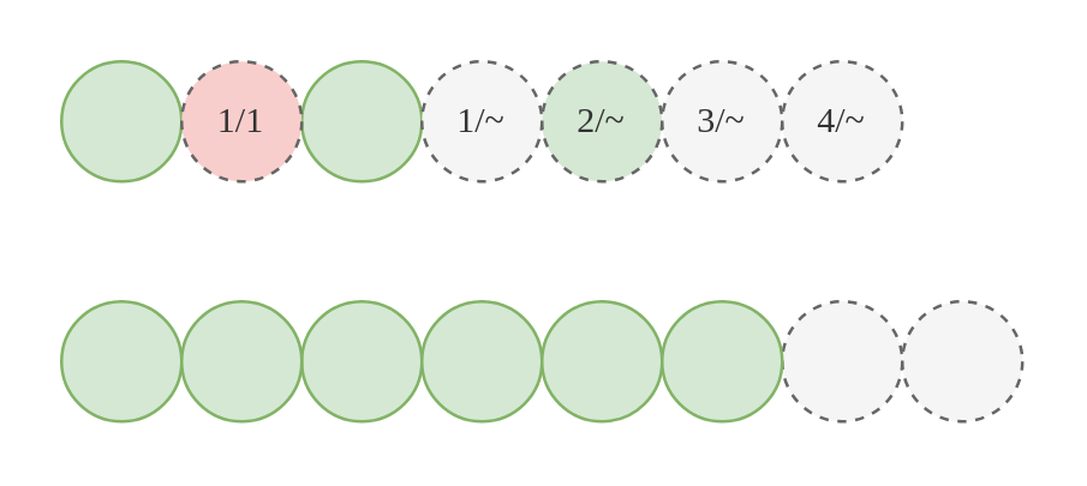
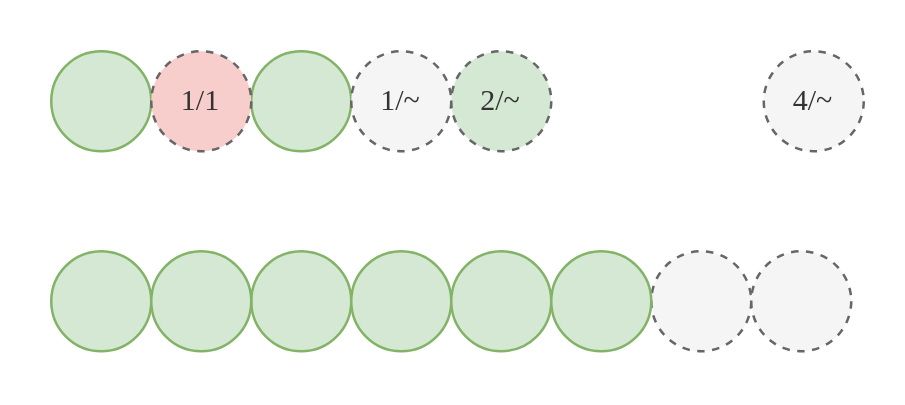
  <mxCell id="0" />
  <mxCell id="1" parent="0" />
  <mxCell id="2" value="" style="ellipse;whiteSpace=wrap;html=1;fillColor=#d5e8d4;strokeColor=#82b366;fontFamily=Lucida Console;" parent="1" vertex="1"><mxGeometry x="100" width="40" height="40" as="geometry" y="20" /></mxCell>
  <mxCell id="3" value="1/~" style="ellipse;whiteSpace=wrap;html=1;fillColor=#f5f5f5;fontColor=#333333;strokeColor=#666666;dashed=1;fontFamily=Lucida Console;" parent="1" vertex="1"><mxGeometry x="140" width="40" height="40" as="geometry" y="20" /></mxCell>
  <mxCell id="4" value="" style="ellipse;whiteSpace=wrap;html=1;fillColor=#d5e8d4;strokeColor=#82b366;fontFamily=Lucida Console;" parent="1" vertex="1"><mxGeometry width="40" height="40" as="geometry" x="20" y="20" /></mxCell>
  <mxCell id="5" value="2/~" style="ellipse;whiteSpace=wrap;html=1;fillColor=#d5e8d4;fontColor=#333333;strokeColor=#666666;dashed=1;fontFamily=Lucida Console;" parent="1" vertex="1"><mxGeometry x="180" width="40" height="40" as="geometry" y="20" /></mxCell>
- <mxCell id="6" value="3/~" style="ellipse;whiteSpace=wrap;html=1;fillColor=#f5f5f5;fontColor=#333333;strokeColor=#666666;dashed=1;fontFamily=Lucida Console;" parent="1" vertex="1"><mxGeometry x="220" width="40" height="40" as="geometry" y="20" /></mxCell>
  <mxCell id="7" value="1/1" style="ellipse;whiteSpace=wrap;html=1;fillColor=#f8cecc;fontColor=#333333;strokeColor=#666666;dashed=1;fontFamily=Lucida Console;" parent="1" vertex="1"><mxGeometry x="60" width="40" height="40" as="geometry" y="20" /></mxCell>
- <mxCell id="8" value="4/~" style="ellipse;whiteSpace=wrap;html=1;fillColor=#f5f5f5;fontColor=#333333;strokeColor=#666666;dashed=1;fontFamily=Lucida Console;" parent="1" vertex="1"><mxGeometry x="260" width="40" height="40" as="geometry" y="20" /></mxCell>
+ <mxCell id="8" value="4/~" style="ellipse;whiteSpace=wrap;html=1;fillColor=#f5f5f5;fontColor=#333333;strokeColor=#666666;dashed=1;fontFamily=Lucida Console;" parent="1" vertex="1"><mxGeometry x="305" y="20" width="40" height="40" as="geometry" /></mxCell>
  <mxCell id="9" value="" style="ellipse;whiteSpace=wrap;html=1;fillColor=#d5e8d4;strokeColor=#82b366;fontFamily=Lucida Console;" vertex="1" parent="1"><mxGeometry x="100" y="100" width="40" height="40" as="geometry" /></mxCell>
  <mxCell id="10" value="" style="ellipse;whiteSpace=wrap;html=1;fillColor=#d5e8d4;strokeColor=#82b366;fontFamily=Lucida Console;" vertex="1" parent="1"><mxGeometry y="100" width="40" height="40" as="geometry" x="20" /></mxCell>
  <mxCell id="11" value="" style="ellipse;whiteSpace=wrap;html=1;fillColor=#f5f5f5;fontColor=#333333;strokeColor=#666666;dashed=1;fontFamily=Lucida Console;" vertex="1" parent="1"><mxGeometry x="260" y="100" width="40" height="40" as="geometry" /></mxCell>
  <mxCell id="12" value="" style="ellipse;whiteSpace=wrap;html=1;fillColor=#d5e8d4;strokeColor=#82b366;fontFamily=Lucida Console;" vertex="1" parent="1"><mxGeometry x="60" y="100" width="40" height="40" as="geometry" /></mxCell>
  <mxCell id="13" value="" style="ellipse;whiteSpace=wrap;html=1;fillColor=#d5e8d4;strokeColor=#82b366;fontFamily=Lucida Console;" vertex="1" parent="1"><mxGeometry x="140" y="100" width="40" height="40" as="geometry" /></mxCell>
  <mxCell id="14" value="" style="ellipse;whiteSpace=wrap;html=1;fillColor=#d5e8d4;strokeColor=#82b366;fontFamily=Lucida Console;" vertex="1" parent="1"><mxGeometry x="180" y="100" width="40" height="40" as="geometry" /></mxCell>
  <mxCell id="15" value="" style="ellipse;whiteSpace=wrap;html=1;fillColor=#f5f5f5;fontColor=#333333;strokeColor=#666666;dashed=1;fontFamily=Lucida Console;" vertex="1" parent="1"><mxGeometry x="300" y="100" width="40" height="40" as="geometry" /></mxCell>
  <mxCell id="16" value="" style="ellipse;whiteSpace=wrap;html=1;fillColor=#d5e8d4;strokeColor=#82b366;fontFamily=Lucida Console;" vertex="1" parent="1"><mxGeometry x="220" y="100" width="40" height="40" as="geometry" /></mxCell>
